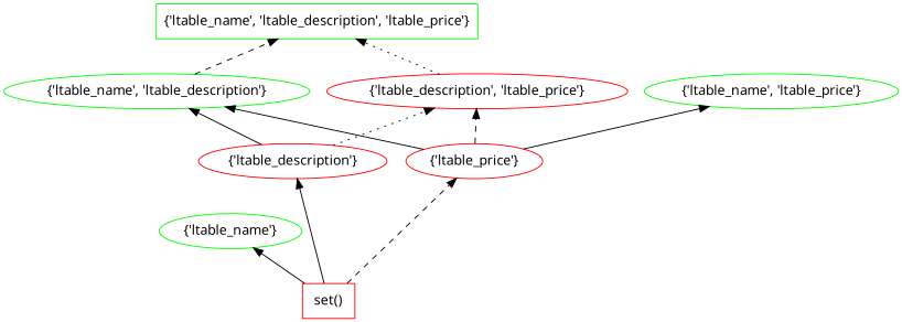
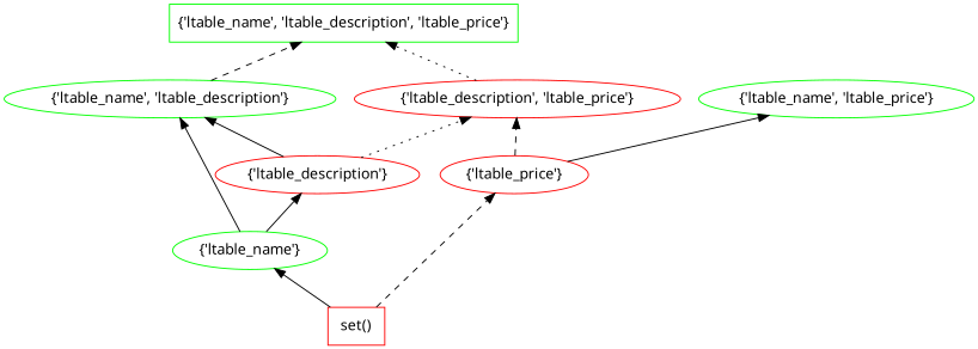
  digraph {
    fontname="Noto Sans"
    rankdir=BT
    splines=line
    node [color=green fontname="Noto Sans"]
    edge [fontname="Noto Sans" style=solid]
    "{'ltable_name', 'ltable_description', 'ltable_price'}" [shape=box]
    "set()" [color=red shape=box]
    "{'ltable_name'}"
    "{'ltable_description'}" [color=red]
    "{'ltable_price'}" [color=red]
    "{'ltable_name', 'ltable_description'}"
    "{'ltable_description', 'ltable_price'}" [color=red]
    "{'ltable_name', 'ltable_price'}"
    "set()" -> "{'ltable_name'}"
-   "set()" -> "{'ltable_description'}"
+   "{'ltable_name'}" -> "{'ltable_description'}"
    "set()" -> "{'ltable_price'}" [style=dashed]
-   "{'ltable_price'}" -> "{'ltable_name', 'ltable_description'}"
+   "{'ltable_name'}" -> "{'ltable_name', 'ltable_description'}"
    "{'ltable_description'}" -> "{'ltable_name', 'ltable_description'}"
    "{'ltable_description'}" -> "{'ltable_description', 'ltable_price'}" [style=dotted]
    "{'ltable_price'}" -> "{'ltable_description', 'ltable_price'}" [style=dashed]
    "{'ltable_price'}" -> "{'ltable_name', 'ltable_price'}"
    "{'ltable_name', 'ltable_description'}" -> "{'ltable_name', 'ltable_description', 'ltable_price'}" [style=dashed]
    "{'ltable_description', 'ltable_price'}" -> "{'ltable_name', 'ltable_description', 'ltable_price'}" [style=dotted]
  }
